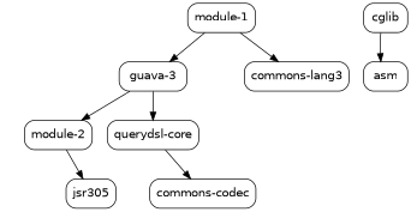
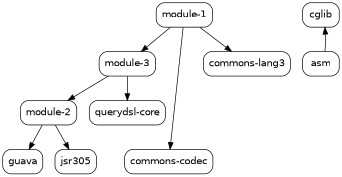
  digraph {
    node [fontname=Helvetica fontsize=14 shape=box style=rounded]
    edge [fontname=Helvetica fontsize=10]
-   n1 [label="guava-3"]
+   n1 [label="module-3"]
    n2 [label=<module-2>]
    n3 [label=<querydsl-core>]
    n4 [label=<module-1>]
    n5 [label=<commons-codec>]
    n6 [label=<commons-lang3>]
+   n7 [label=<guava>]
    n8 [label=<jsr305>]
    n9 [label=<cglib>]
    n10 [label=<asm>]
    n1 -> n2
    n1 -> n3
+   n2 -> n7
    n2 -> n8
    n4 -> n1
-   n3 -> n5
+   n4 -> n5
    n4 -> n6
-   n9 -> n10
+   n10 -> n9
  }
